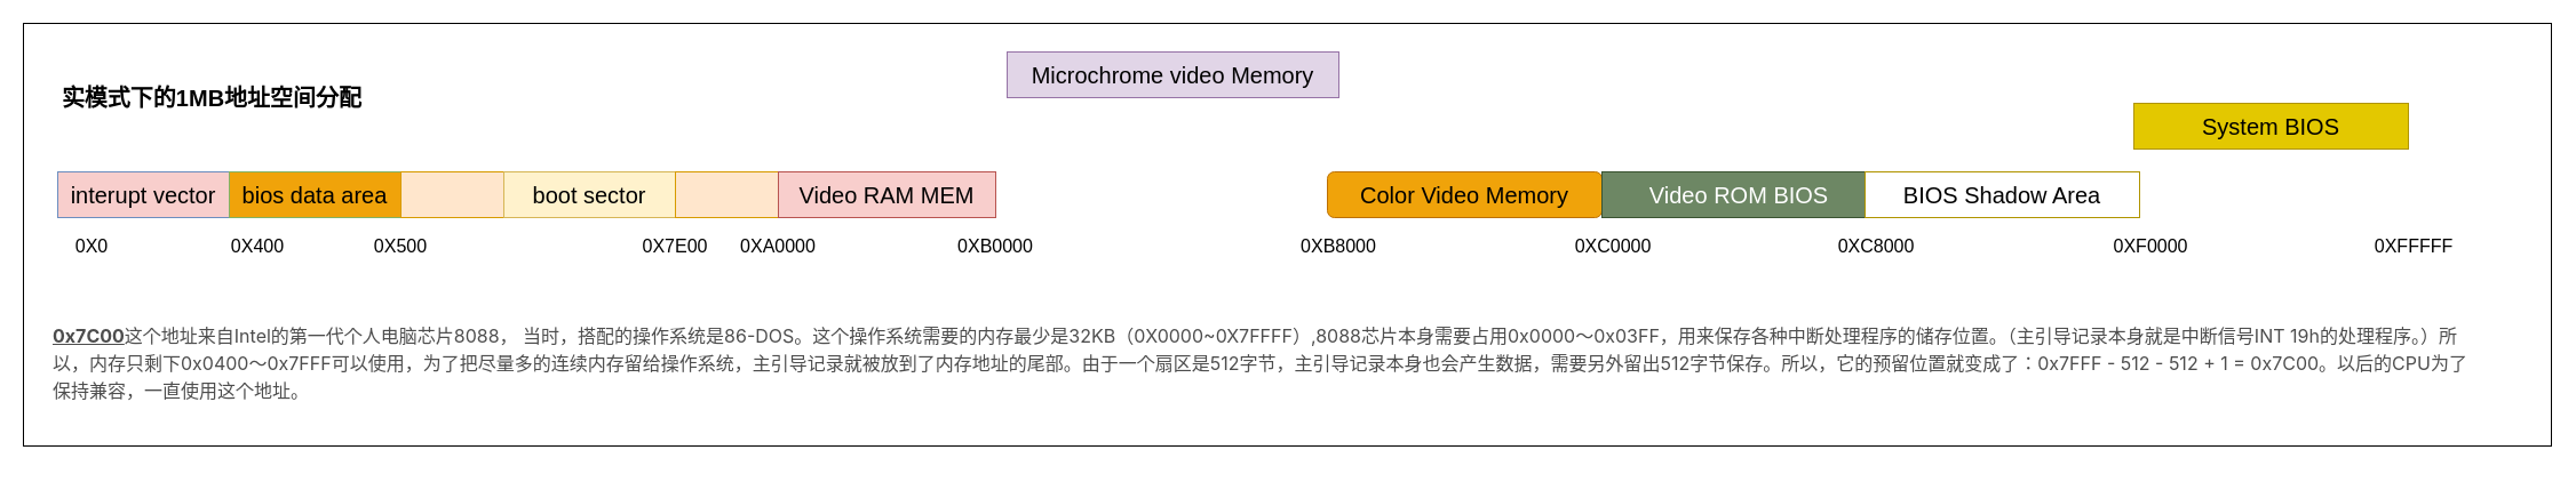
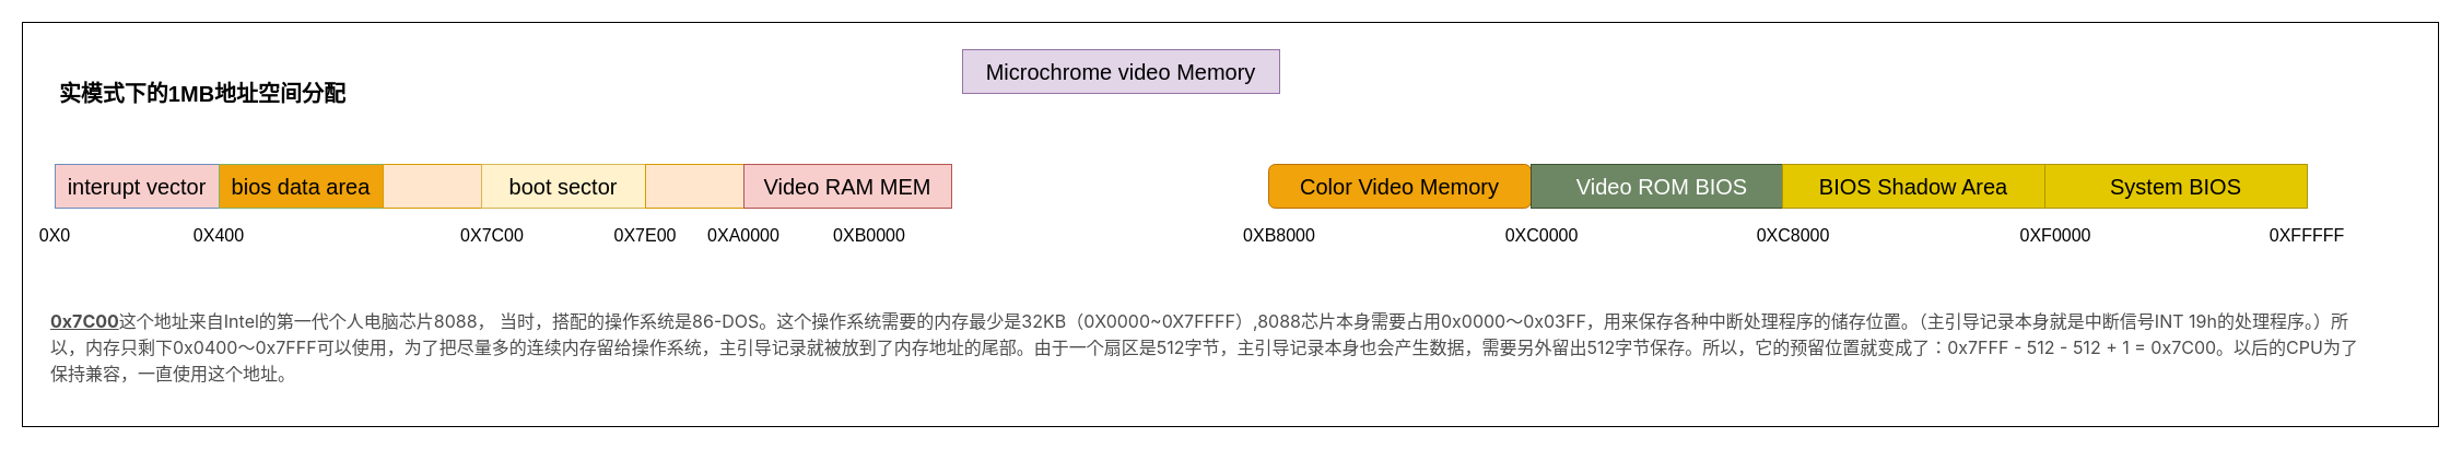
  <mxCell id="0" />
  <mxCell id="1" parent="0" />
  <mxCell id="2" value="" style="whiteSpace=wrap;html=1;" vertex="1" parent="1"><mxGeometry x="20" y="20" width="2210" height="370" as="geometry" /></mxCell>
  <mxCell id="3" value="&lt;font style=&quot;font-size: 20px;&quot;&gt;interupt vector&lt;/font&gt;" style="rounded=0;whiteSpace=wrap;html=1;fillColor=#f8cecc;strokeColor=#6c8ebf;fontStyle=0;fontSize=20;" vertex="1" parent="1"><mxGeometry x="50" y="150" width="150" height="40" as="geometry" /></mxCell>
  <mxCell id="4" value="bios data area" style="rounded=0;whiteSpace=wrap;html=1;fillColor=#f0a30a;strokeColor=#82b366;fontStyle=0;fontSize=20;" vertex="1" parent="1"><mxGeometry x="200" y="150" width="150" height="40" as="geometry" /></mxCell>
  <mxCell id="5" value="" style="rounded=0;whiteSpace=wrap;html=1;fillColor=#ffe6cc;strokeColor=#d79b00;fontStyle=0;fontSize=20;" vertex="1" parent="1"><mxGeometry x="350" y="150" width="90" height="40" as="geometry" /></mxCell>
  <mxCell id="6" value="boot sector" style="rounded=0;whiteSpace=wrap;html=1;fillColor=#fff2cc;strokeColor=#d6b656;fontStyle=0;fontSize=20;" vertex="1" parent="1"><mxGeometry x="440" y="150" width="150" height="40" as="geometry" /></mxCell>
  <mxCell id="7" value="" style="rounded=0;whiteSpace=wrap;html=1;fillColor=#ffe6cc;strokeColor=#d79b00;fontStyle=0;fontSize=20;" vertex="1" parent="1"><mxGeometry x="590" y="150" width="90" height="40" as="geometry" /></mxCell>
  <mxCell id="8" value="Video RAM MEM" style="rounded=0;whiteSpace=wrap;html=1;fillColor=#f8cecc;strokeColor=#b85450;fontStyle=0;fontSize=20;" vertex="1" parent="1"><mxGeometry x="680" y="150" width="190" height="40" as="geometry" /></mxCell>
  <mxCell id="9" value="Microchrome video Memory" style="rounded=0;whiteSpace=wrap;html=1;fillColor=#e1d5e7;strokeColor=#9673a6;fontStyle=0;fontSize=20;" vertex="1" parent="1"><mxGeometry x="880" y="45" width="290" height="40" as="geometry" /></mxCell>
  <mxCell id="10" value="Color Video Memory" style="whiteSpace=wrap;html=1;fillColor=#f0a30a;strokeColor=#BD7000;fontStyle=0;fontSize=20;fontColor=#000000;rounded=1;" vertex="1" parent="1"><mxGeometry x="1160" y="150" width="240" height="40" as="geometry" /></mxCell>
  <mxCell id="11" value="Video ROM BIOS" style="rounded=0;whiteSpace=wrap;html=1;fillColor=#6d8764;strokeColor=#3A5431;fontStyle=0;fontSize=20;fontColor=#ffffff;" vertex="1" parent="1"><mxGeometry x="1400" y="150" width="240" height="40" as="geometry" /></mxCell>
- <mxCell id="12" value="BIOS Shadow Area" style="rounded=0;whiteSpace=wrap;html=1;fillColor=#ffffff;strokeColor=#B09500;fontStyle=0;fontSize=20;fontColor=#000000;" vertex="1" parent="1"><mxGeometry x="1630" y="150" width="240" height="40" as="geometry" /></mxCell>
- <mxCell id="13" value="System BIOS" style="rounded=0;whiteSpace=wrap;html=1;fillColor=#e3c800;strokeColor=#B09500;fontStyle=0;fontSize=20;fontColor=#000000;" vertex="1" parent="1"><mxGeometry x="1865" y="90" width="240" height="40" as="geometry" /></mxCell>
- <mxCell id="14" value="&lt;font style=&quot;font-size: 16px;&quot;&gt;0X0&lt;/font&gt;" style="text;strokeColor=none;align=center;fillColor=none;html=1;verticalAlign=middle;whiteSpace=wrap;rounded=0;" vertex="1" parent="1"><mxGeometry x="50" y="200" width="60" height="30" as="geometry" /></mxCell>
- <mxCell id="15" value="&lt;font style=&quot;font-size: 16px;&quot;&gt;0X400&lt;/font&gt;" style="text;strokeColor=none;align=center;fillColor=none;html=1;verticalAlign=middle;whiteSpace=wrap;rounded=0;" vertex="1" parent="1"><mxGeometry x="195" y="200" width="60" height="30" as="geometry" /></mxCell>
- <mxCell id="16" value="&lt;font style=&quot;font-size: 16px;&quot;&gt;0X500&lt;/font&gt;" style="text;strokeColor=none;align=center;fillColor=none;html=1;verticalAlign=middle;whiteSpace=wrap;rounded=0;" vertex="1" parent="1"><mxGeometry x="320" y="200" width="60" height="30" as="geometry" /></mxCell>
+ <mxCell id="12" value="BIOS Shadow Area" style="rounded=0;whiteSpace=wrap;html=1;fillColor=#e3c800;strokeColor=#B09500;fontStyle=0;fontSize=20;fontColor=#000000;" vertex="1" parent="1"><mxGeometry x="1630" y="150" width="240" height="40" as="geometry" /></mxCell>
+ <mxCell id="13" value="System BIOS" style="rounded=0;whiteSpace=wrap;html=1;fillColor=#e3c800;strokeColor=#B09500;fontStyle=0;fontSize=20;fontColor=#000000;" vertex="1" parent="1"><mxGeometry x="1870" y="150" width="240" height="40" as="geometry" /></mxCell>
+ <mxCell id="14" value="&lt;font style=&quot;font-size: 16px;&quot;&gt;0X0&lt;/font&gt;" style="text;strokeColor=none;align=center;fillColor=none;html=1;verticalAlign=middle;whiteSpace=wrap;rounded=0;" vertex="1" parent="1"><mxGeometry x="20" y="200" width="60" height="30" as="geometry" /></mxCell>
+ <mxCell id="15" value="&lt;font style=&quot;font-size: 16px;&quot;&gt;0X400&lt;/font&gt;" style="text;strokeColor=none;align=center;fillColor=none;html=1;verticalAlign=middle;whiteSpace=wrap;rounded=0;" vertex="1" parent="1"><mxGeometry x="170" y="200" width="60" height="30" as="geometry" /></mxCell>
+ <mxCell id="17" value="&lt;font style=&quot;font-size: 16px;&quot;&gt;0X7C00&lt;/font&gt;" style="text;strokeColor=none;align=center;fillColor=none;html=1;verticalAlign=middle;whiteSpace=wrap;rounded=0;" vertex="1" parent="1"><mxGeometry x="420" y="200" width="60" height="30" as="geometry" /></mxCell>
  <mxCell id="18" value="&lt;font style=&quot;font-size: 16px;&quot;&gt;0X7E00&lt;/font&gt;" style="text;strokeColor=none;align=center;fillColor=none;html=1;verticalAlign=middle;whiteSpace=wrap;rounded=0;" vertex="1" parent="1"><mxGeometry x="560" y="200" width="60" height="30" as="geometry" /></mxCell>
  <mxCell id="19" value="&lt;font style=&quot;font-size: 16px;&quot;&gt;0XA0000&lt;/font&gt;" style="text;strokeColor=none;align=center;fillColor=none;html=1;verticalAlign=middle;whiteSpace=wrap;rounded=0;" vertex="1" parent="1"><mxGeometry x="650" y="200" width="60" height="30" as="geometry" /></mxCell>
- <mxCell id="20" value="&lt;font style=&quot;font-size: 16px;&quot;&gt;0XB0000&lt;/font&gt;" style="text;strokeColor=none;align=center;fillColor=none;html=1;verticalAlign=middle;whiteSpace=wrap;rounded=0;" vertex="1" parent="1"><mxGeometry x="840" y="200" width="60" height="30" as="geometry" /></mxCell>
+ <mxCell id="20" value="&lt;font style=&quot;font-size: 16px;&quot;&gt;0XB0000&lt;/font&gt;" style="text;strokeColor=none;align=center;fillColor=none;html=1;verticalAlign=middle;whiteSpace=wrap;rounded=0;" vertex="1" parent="1"><mxGeometry x="765" y="200" width="60" height="30" as="geometry" /></mxCell>
  <mxCell id="21" value="&lt;font style=&quot;font-size: 16px;&quot;&gt;0XB8000&lt;/font&gt;" style="text;strokeColor=none;align=center;fillColor=none;html=1;verticalAlign=middle;whiteSpace=wrap;rounded=0;" vertex="1" parent="1"><mxGeometry x="1140" y="200" width="60" height="30" as="geometry" /></mxCell>
  <mxCell id="22" value="&lt;font style=&quot;font-size: 16px;&quot;&gt;0XC0000&lt;/font&gt;" style="text;strokeColor=none;align=center;fillColor=none;html=1;verticalAlign=middle;whiteSpace=wrap;rounded=0;" vertex="1" parent="1"><mxGeometry x="1380" y="200" width="60" height="30" as="geometry" /></mxCell>
  <mxCell id="23" value="&lt;font style=&quot;font-size: 16px;&quot;&gt;0XC8000&lt;/font&gt;" style="text;strokeColor=none;align=center;fillColor=none;html=1;verticalAlign=middle;whiteSpace=wrap;rounded=0;" vertex="1" parent="1"><mxGeometry x="1610" y="200" width="60" height="30" as="geometry" /></mxCell>
  <mxCell id="24" value="&lt;font style=&quot;font-size: 16px;&quot;&gt;0XF0000&lt;/font&gt;" style="text;strokeColor=none;align=center;fillColor=none;html=1;verticalAlign=middle;whiteSpace=wrap;rounded=0;" vertex="1" parent="1"><mxGeometry x="1850" y="200" width="60" height="30" as="geometry" /></mxCell>
  <mxCell id="25" value="&lt;font style=&quot;font-size: 16px;&quot;&gt;0XFFFFF&lt;/font&gt;" style="text;strokeColor=none;align=center;fillColor=none;html=1;verticalAlign=middle;whiteSpace=wrap;rounded=0;" vertex="1" parent="1"><mxGeometry x="2080" y="200" width="60" height="30" as="geometry" /></mxCell>
  <mxCell id="26" value="&lt;font style=&quot;font-size: 20px;&quot;&gt;实模式下的1MB地址空间分配&lt;/font&gt;" style="text;strokeColor=none;align=center;fillColor=none;html=1;verticalAlign=middle;whiteSpace=wrap;rounded=0;fontStyle=1" vertex="1" parent="1"><mxGeometry x="30" y="70" width="310" height="30" as="geometry" /></mxCell>
  <mxCell id="27" value="&lt;p style=&quot;box-sizing: border-box; outline: 0px; margin: 0px 0px 16px; padding: 0px; font-size: 16px; color: rgb(77, 77, 77); overflow: auto hidden; font-synthesis-style: auto; overflow-wrap: break-word; font-family: -apple-system, &amp;quot;SF UI Text&amp;quot;, Arial, &amp;quot;PingFang SC&amp;quot;, &amp;quot;Hiragino Sans GB&amp;quot;, &amp;quot;Microsoft YaHei&amp;quot;, &amp;quot;WenQuanYi Micro Hei&amp;quot;, sans-serif, SimHei, SimSun; text-align: start; background-color: rgb(255, 255, 255); line-height: 24px !important;&quot;&gt;&lt;u&gt;&lt;b&gt;0x7C00&lt;/b&gt;&lt;/u&gt;这个地址来自Intel的第一代个人电脑芯片8088， 当时，搭配的操作系统是86-DOS。这个操作系统需要的内存最少是32KB（0X0000~0X7FFFF）,8088芯片本身需要占用0x0000～0x03FF，用来保存各种中断处理程序的储存位置。（主引导记录本身就是中断信号INT 19h的处理程序。）所以，内存只剩下0x0400～0x7FFF可以使用，为了把尽量多的连续内存留给操作系统，主引导记录就被放到了内存地址的尾部。由于一个扇区是512字节，主引导记录本身也会产生数据，需要另外留出512字节保存。所以，它的预留位置就变成了：0x7FFF - 512 - 512 + 1 = 0x7C00。以后的CPU为了保持兼容，一直使用这个地址。&lt;/p&gt;" style="text;strokeColor=none;align=center;fillColor=none;html=1;verticalAlign=middle;whiteSpace=wrap;rounded=0;" vertex="1" parent="1"><mxGeometry x="45" y="250" width="2125" height="150" as="geometry" /></mxCell>
